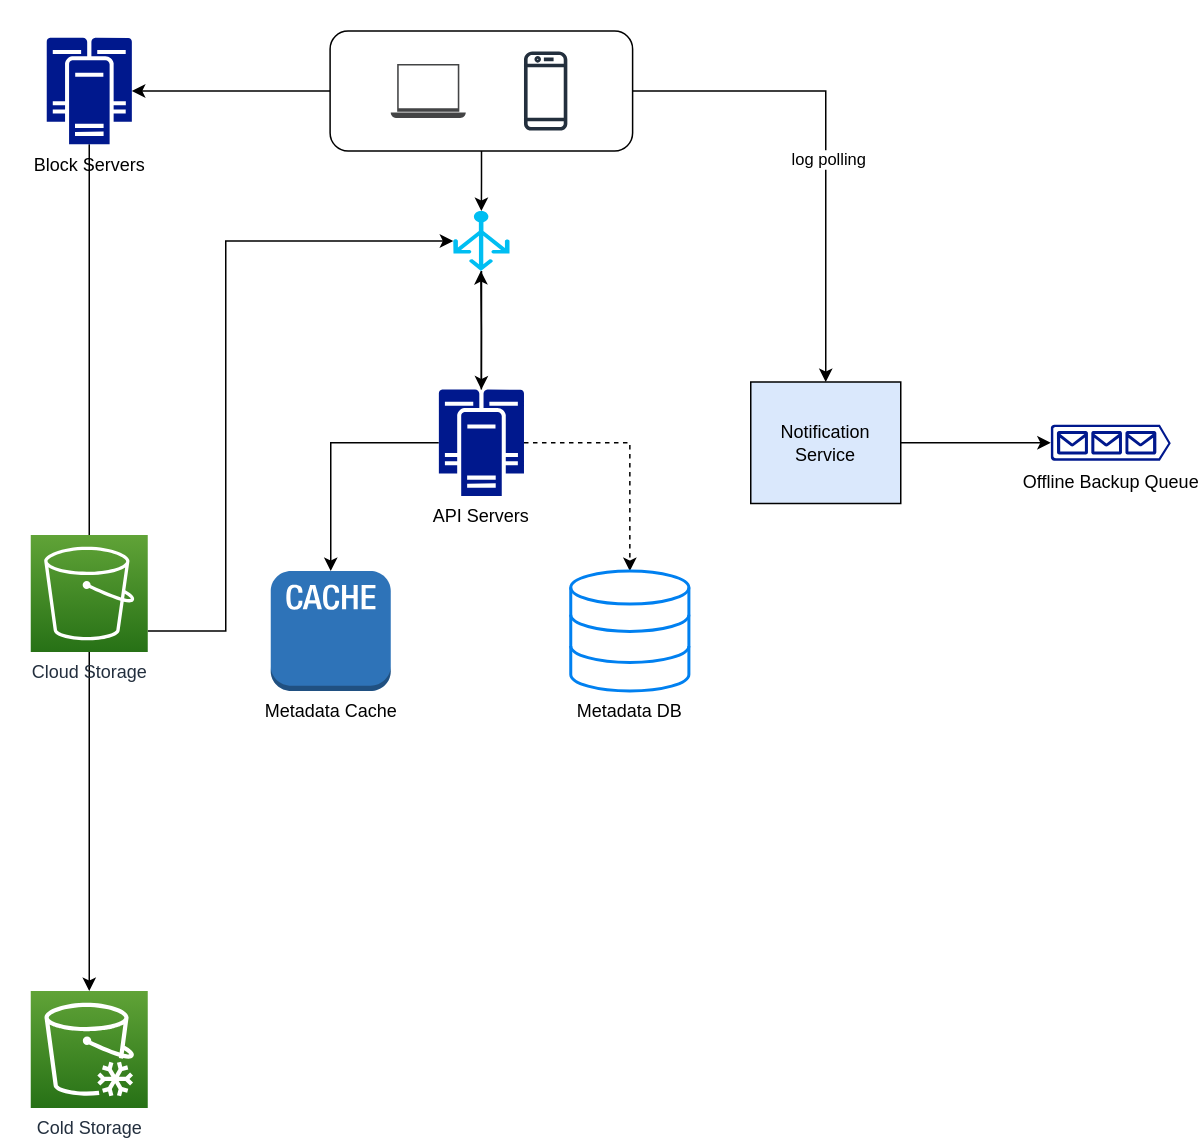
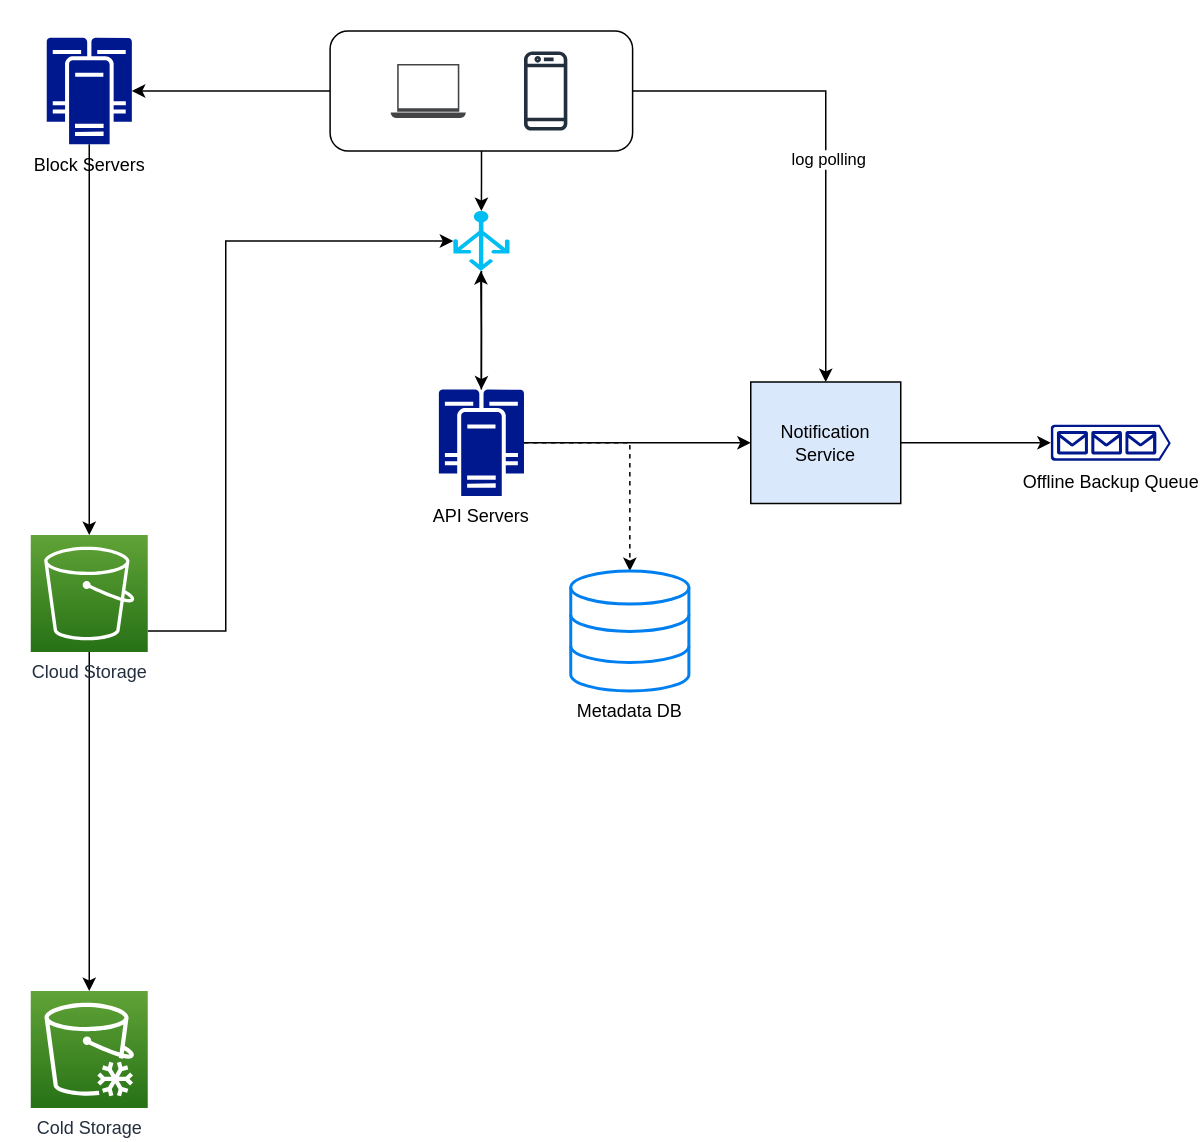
  <mxCell id="0" />
  <mxCell id="1" parent="0" />
  <mxCell id="2" style="edgeStyle=orthogonalEdgeStyle;rounded=0;orthogonalLoop=1;jettySize=auto;html=1;entryX=0.5;entryY=0;entryDx=0;entryDy=0;entryPerimeter=0;" parent="1" source="6" target="10" edge="1"><mxGeometry relative="1" as="geometry" /></mxCell>
  <mxCell id="3" style="edgeStyle=orthogonalEdgeStyle;rounded=0;orthogonalLoop=1;jettySize=auto;html=1;entryX=1;entryY=0.5;entryDx=0;entryDy=0;entryPerimeter=0;" parent="1" source="6" target="20" edge="1"><mxGeometry relative="1" as="geometry" /></mxCell>
  <mxCell id="4" style="edgeStyle=orthogonalEdgeStyle;rounded=0;orthogonalLoop=1;jettySize=auto;html=1;entryX=0.5;entryY=0;entryDx=0;entryDy=0;" parent="1" source="6" target="26" edge="1"><mxGeometry relative="1" as="geometry" /></mxCell>
  <mxCell id="5" value="log polling" style="edgeLabel;html=1;align=center;verticalAlign=middle;resizable=0;points=[];" parent="4" vertex="1" connectable="0"><mxGeometry x="0.08" y="1" relative="1" as="geometry"><mxPoint as="offset" /></mxGeometry></mxCell>
  <mxCell id="6" value="" style="rounded=1;whiteSpace=wrap;html=1;" parent="1" vertex="1"><mxGeometry x="219.57" y="20" width="201.67" height="80" as="geometry" /></mxCell>
  <mxCell id="7" value="" style="sketch=0;outlineConnect=0;fontColor=#232F3E;gradientColor=none;fillColor=#232F3D;strokeColor=none;dashed=0;verticalLabelPosition=bottom;verticalAlign=top;align=center;html=1;fontSize=12;fontStyle=0;aspect=fixed;pointerEvents=1;shape=mxgraph.aws4.mobile_client;" parent="1" vertex="1"><mxGeometry x="348.82" y="32.5" width="28.91" height="55" as="geometry" /></mxCell>
  <mxCell id="8" value="" style="sketch=0;pointerEvents=1;shadow=0;dashed=0;html=1;strokeColor=none;fillColor=#434445;aspect=fixed;labelPosition=center;verticalLabelPosition=bottom;verticalAlign=top;align=center;outlineConnect=0;shape=mxgraph.vvd.laptop;" parent="1" vertex="1"><mxGeometry x="260" y="42" width="50" height="36" as="geometry" /></mxCell>
  <mxCell id="9" style="edgeStyle=orthogonalEdgeStyle;rounded=0;orthogonalLoop=1;jettySize=auto;html=1;entryX=0.5;entryY=0;entryDx=0;entryDy=0;entryPerimeter=0;" parent="1" source="10" target="16" edge="1"><mxGeometry relative="1" as="geometry" /></mxCell>
  <mxCell id="10" value="" style="verticalLabelPosition=bottom;html=1;verticalAlign=top;align=center;strokeColor=none;fillColor=#00BEF2;shape=mxgraph.azure.load_balancer_generic;pointerEvents=1;" parent="1" vertex="1"><mxGeometry x="301.67" y="140" width="37.5" height="40" as="geometry" /></mxCell>
  <mxCell id="11" value="Offline Backup Queue" style="sketch=0;aspect=fixed;pointerEvents=1;shadow=0;dashed=0;html=1;strokeColor=none;labelPosition=center;verticalLabelPosition=bottom;verticalAlign=top;align=center;fillColor=#00188D;shape=mxgraph.azure.queue_generic" parent="1" vertex="1"><mxGeometry x="700" y="282.5" width="80" height="24" as="geometry" /></mxCell>
- <mxCell id="12" style="edgeStyle=orthogonalEdgeStyle;rounded=0;orthogonalLoop=1;jettySize=auto;html=1;" parent="1" source="16" target="17" edge="1"><mxGeometry relative="1" as="geometry" /></mxCell>
  <mxCell id="13" style="edgeStyle=orthogonalEdgeStyle;rounded=0;orthogonalLoop=1;jettySize=auto;html=1;dashed=1;" parent="1" source="16" target="18" edge="1"><mxGeometry relative="1" as="geometry" /></mxCell>
  <mxCell id="14" style="edgeStyle=orthogonalEdgeStyle;rounded=0;orthogonalLoop=1;jettySize=auto;html=1;entryX=0.49;entryY=1;entryDx=0;entryDy=0;entryPerimeter=0;" parent="1" source="16" target="10" edge="1"><mxGeometry relative="1" as="geometry" /></mxCell>
+ <mxCell id="15" style="edgeStyle=orthogonalEdgeStyle;rounded=0;orthogonalLoop=1;jettySize=auto;html=1;entryX=0;entryY=0.5;entryDx=0;entryDy=0;" parent="1" source="16" target="26" edge="1"><mxGeometry relative="1" as="geometry" /></mxCell>
  <mxCell id="16" value="API Servers" style="sketch=0;aspect=fixed;pointerEvents=1;shadow=0;dashed=0;html=1;strokeColor=none;labelPosition=center;verticalLabelPosition=bottom;verticalAlign=top;align=center;fillColor=#00188D;shape=mxgraph.mscae.enterprise.cluster_server" parent="1" vertex="1"><mxGeometry x="292.02" y="259" width="56.8" height="71" as="geometry" /></mxCell>
- <mxCell id="17" value="Metadata Cache" style="outlineConnect=0;dashed=0;verticalLabelPosition=bottom;verticalAlign=top;align=center;html=1;shape=mxgraph.aws3.cache_node;fillColor=#2E73B8;gradientColor=none;" parent="1" vertex="1"><mxGeometry x="180" y="380" width="80" height="80" as="geometry" /></mxCell>
  <mxCell id="18" value="Metadata DB" style="html=1;verticalLabelPosition=bottom;align=center;labelBackgroundColor=#ffffff;verticalAlign=top;strokeWidth=2;strokeColor=#0080F0;shadow=0;dashed=0;shape=mxgraph.ios7.icons.data;" parent="1" vertex="1"><mxGeometry x="380" y="380" width="78.76" height="80" as="geometry" /></mxCell>
- <mxCell id="19" style="edgeStyle=orthogonalEdgeStyle;rounded=0;orthogonalLoop=1;jettySize=auto;html=1;entryX=0.5;entryY=0;entryDx=0;entryDy=0;entryPerimeter=0;endArrow=none;" parent="1" source="20" target="23" edge="1"><mxGeometry relative="1" as="geometry" /></mxCell>
+ <mxCell id="19" style="edgeStyle=orthogonalEdgeStyle;rounded=0;orthogonalLoop=1;jettySize=auto;html=1;entryX=0.5;entryY=0;entryDx=0;entryDy=0;entryPerimeter=0;" parent="1" source="20" target="23" edge="1"><mxGeometry relative="1" as="geometry" /></mxCell>
  <mxCell id="20" value="Block Servers" style="sketch=0;aspect=fixed;pointerEvents=1;shadow=0;dashed=0;html=1;strokeColor=none;labelPosition=center;verticalLabelPosition=bottom;verticalAlign=top;align=center;fillColor=#00188D;shape=mxgraph.mscae.enterprise.cluster_server" parent="1" vertex="1"><mxGeometry x="30.6" y="24.5" width="56.8" height="71" as="geometry" /></mxCell>
  <mxCell id="21" style="edgeStyle=orthogonalEdgeStyle;rounded=0;orthogonalLoop=1;jettySize=auto;html=1;entryX=0.5;entryY=0;entryDx=0;entryDy=0;entryPerimeter=0;" parent="1" source="23" target="24" edge="1"><mxGeometry relative="1" as="geometry" /></mxCell>
  <mxCell id="22" style="edgeStyle=orthogonalEdgeStyle;rounded=0;orthogonalLoop=1;jettySize=auto;html=1;entryX=0;entryY=0.5;entryDx=0;entryDy=0;entryPerimeter=0;" parent="1" source="23" target="10" edge="1"><mxGeometry relative="1" as="geometry"><Array as="points"><mxPoint x="150" y="420" /><mxPoint x="150" y="160" /></Array></mxGeometry></mxCell>
  <mxCell id="23" value="Cloud Storage" style="sketch=0;points=[[0,0,0],[0.25,0,0],[0.5,0,0],[0.75,0,0],[1,0,0],[0,1,0],[0.25,1,0],[0.5,1,0],[0.75,1,0],[1,1,0],[0,0.25,0],[0,0.5,0],[0,0.75,0],[1,0.25,0],[1,0.5,0],[1,0.75,0]];outlineConnect=0;fontColor=#232F3E;gradientColor=#60A337;gradientDirection=north;fillColor=#277116;strokeColor=#ffffff;dashed=0;verticalLabelPosition=bottom;verticalAlign=top;align=center;html=1;fontSize=12;fontStyle=0;aspect=fixed;shape=mxgraph.aws4.resourceIcon;resIcon=mxgraph.aws4.s3;" parent="1" vertex="1"><mxGeometry x="20" y="356" width="78" height="78" as="geometry" /></mxCell>
  <mxCell id="24" value="Cold Storage" style="sketch=0;points=[[0,0,0],[0.25,0,0],[0.5,0,0],[0.75,0,0],[1,0,0],[0,1,0],[0.25,1,0],[0.5,1,0],[0.75,1,0],[1,1,0],[0,0.25,0],[0,0.5,0],[0,0.75,0],[1,0.25,0],[1,0.5,0],[1,0.75,0]];outlineConnect=0;fontColor=#232F3E;gradientColor=#60A337;gradientDirection=north;fillColor=#277116;strokeColor=#ffffff;dashed=0;verticalLabelPosition=bottom;verticalAlign=top;align=center;html=1;fontSize=12;fontStyle=0;aspect=fixed;shape=mxgraph.aws4.resourceIcon;resIcon=mxgraph.aws4.glacier;" parent="1" vertex="1"><mxGeometry x="20" y="660" width="78" height="78" as="geometry" /></mxCell>
  <mxCell id="25" style="edgeStyle=orthogonalEdgeStyle;rounded=0;orthogonalLoop=1;jettySize=auto;html=1;entryX=0;entryY=0.5;entryDx=0;entryDy=0;entryPerimeter=0;" parent="1" source="26" target="11" edge="1"><mxGeometry relative="1" as="geometry" /></mxCell>
  <mxCell id="26" value="Notification Service" style="rounded=0;whiteSpace=wrap;html=1;fillColor=#dae8fc;" parent="1" vertex="1"><mxGeometry x="500" y="254" width="100" height="81" as="geometry" /></mxCell>
